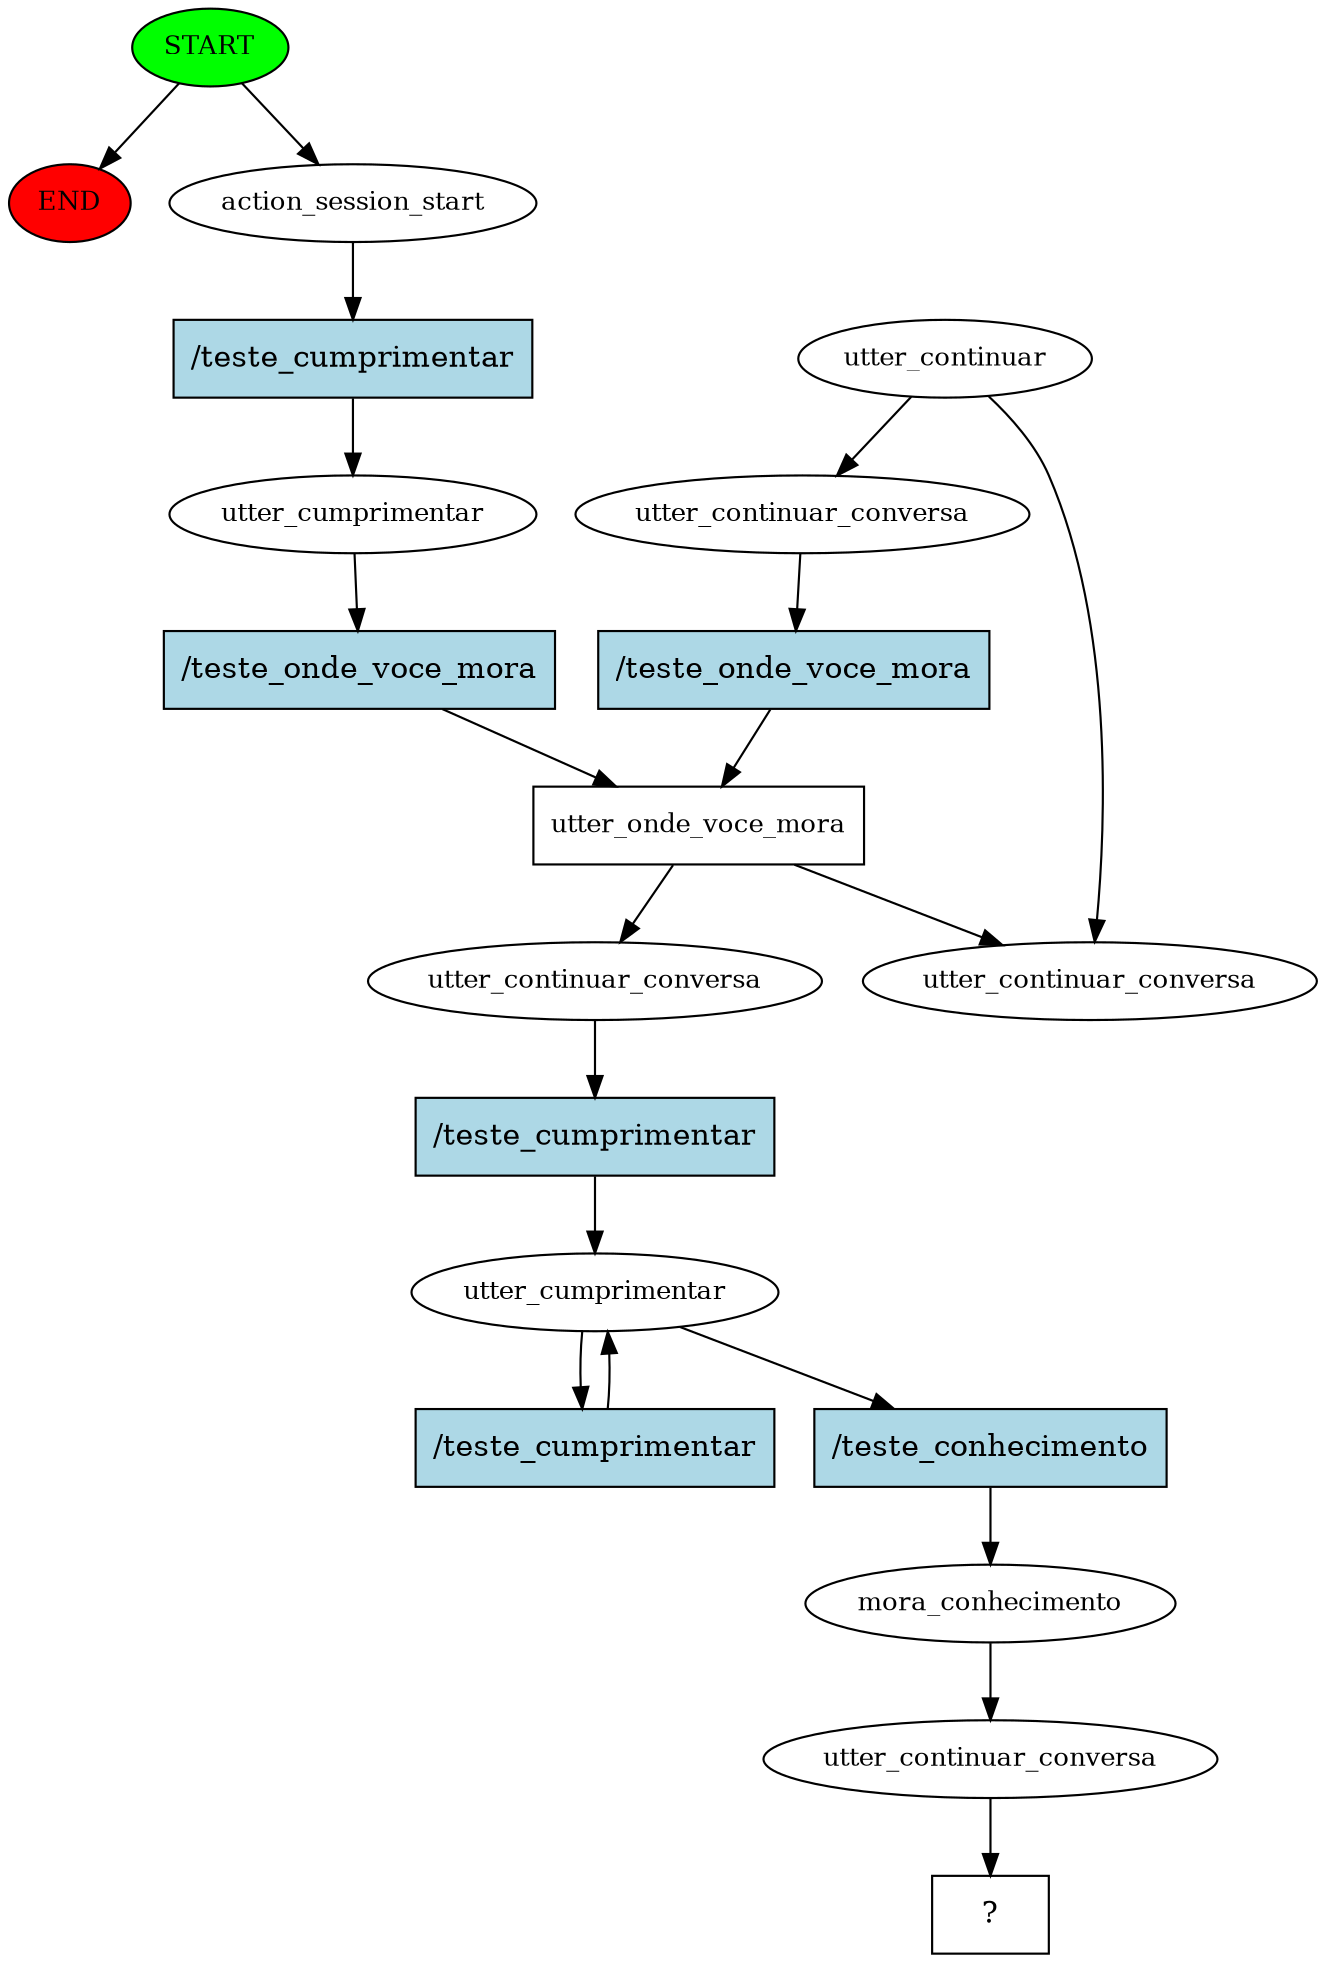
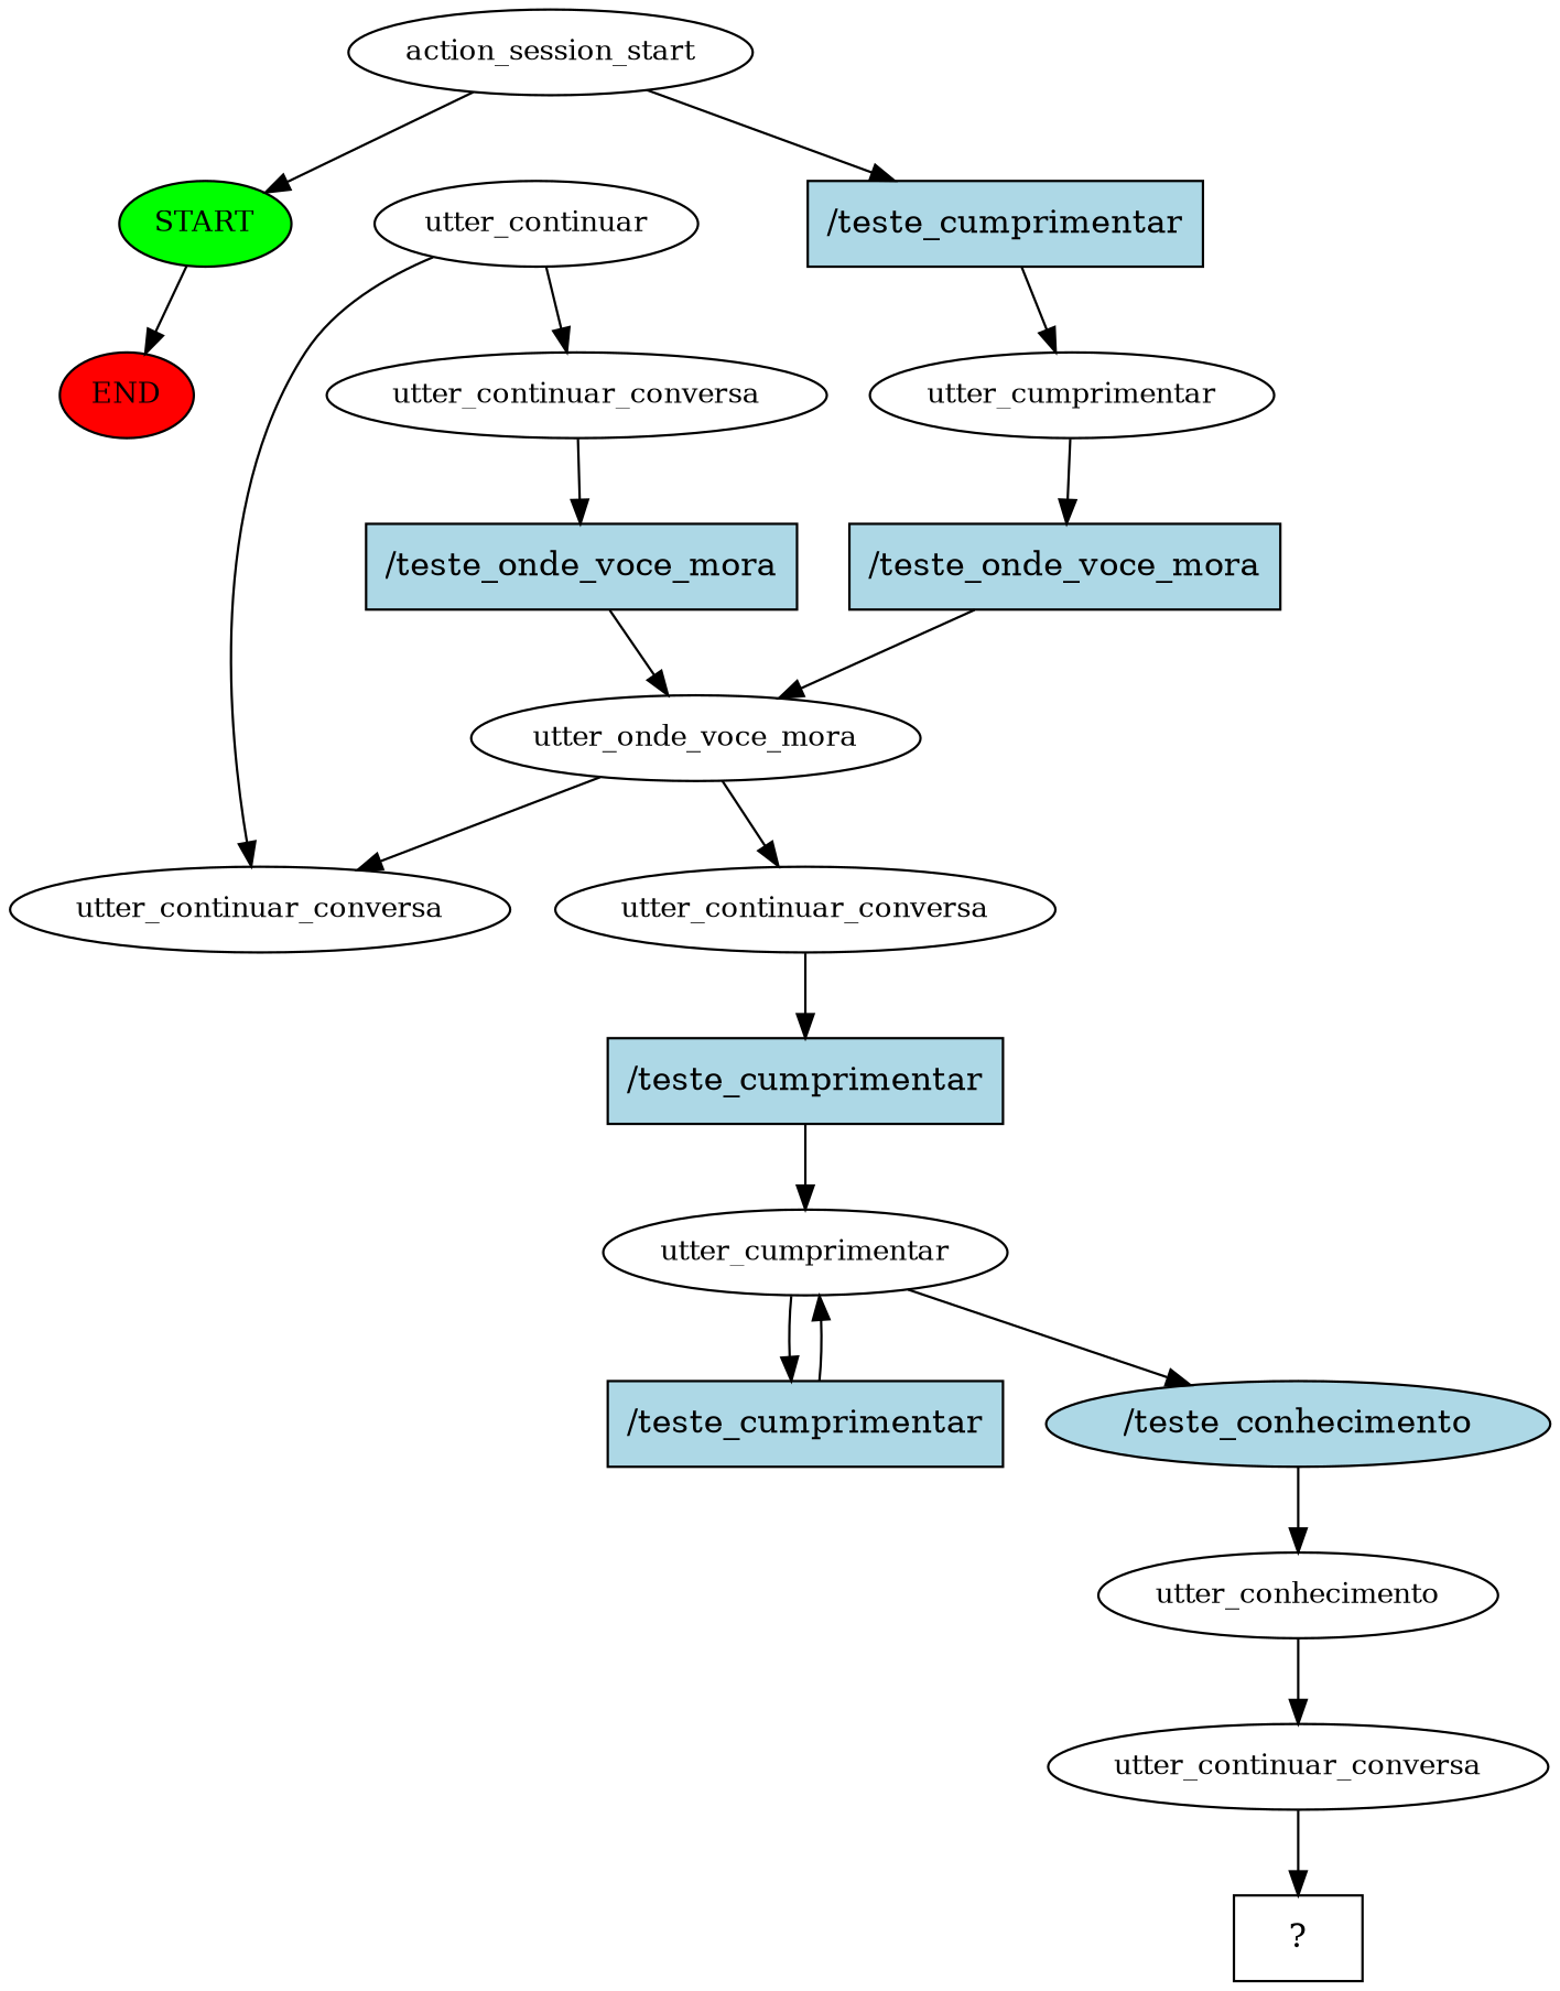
  digraph {
    node [fontsize=12]
    n1 [fillcolor=green label=START style=filled]
    n2 [fillcolor=red label=END style=filled]
    n3 [label=action_session_start]
    n4 [fillcolor=lightblue label="/teste_cumprimentar" shape=rect style=filled fontsize=""]
    n5 [label=utter_cumprimentar]
    n6 [fillcolor=lightblue label="/teste_onde_voce_mora" shape=rect style=filled fontsize=""]
-   n7 [label=utter_onde_voce_mora shape=box]
+   n7 [label=utter_onde_voce_mora]
    n8 [label=utter_continuar_conversa]
    n9 [label=utter_continuar_conversa]
    n10 [fillcolor=lightblue label="/teste_cumprimentar" shape=rect style=filled fontsize=""]
    n11 [label=utter_continuar]
    n12 [label=utter_continuar_conversa]
    n13 [fillcolor=lightblue label="/teste_onde_voce_mora" shape=rect style=filled fontsize=""]
    n14 [label=utter_cumprimentar]
    n15 [fillcolor=lightblue label="/teste_cumprimentar" shape=rect style=filled fontsize=""]
-   n16 [fillcolor=lightblue label="/teste_conhecimento" shape=rect style=filled fontsize=""]
-   n17 [label=mora_conhecimento]
+   n16 [fillcolor=lightblue label="/teste_conhecimento" shape=ellipse style=filled fontsize=""]
+   n17 [label=utter_conhecimento]
    n18 [label=utter_continuar_conversa]
    n19 [label="  ?  " shape=rect fontsize=""]
    n1 -> n2
-   n1 -> n3
+   n3 -> n1
    n3 -> n4
    n4 -> n5
    n5 -> n6
    n6 -> n7
    n7 -> n8
    n7 -> n9
    n9 -> n10
    n10 -> n14
    n11 -> n8
    n11 -> n12
    n12 -> n13
    n13 -> n7
    n14 -> n15
    n14 -> n16
    n15 -> n14
    n16 -> n17
    n17 -> n18
    n18 -> n19
  }
